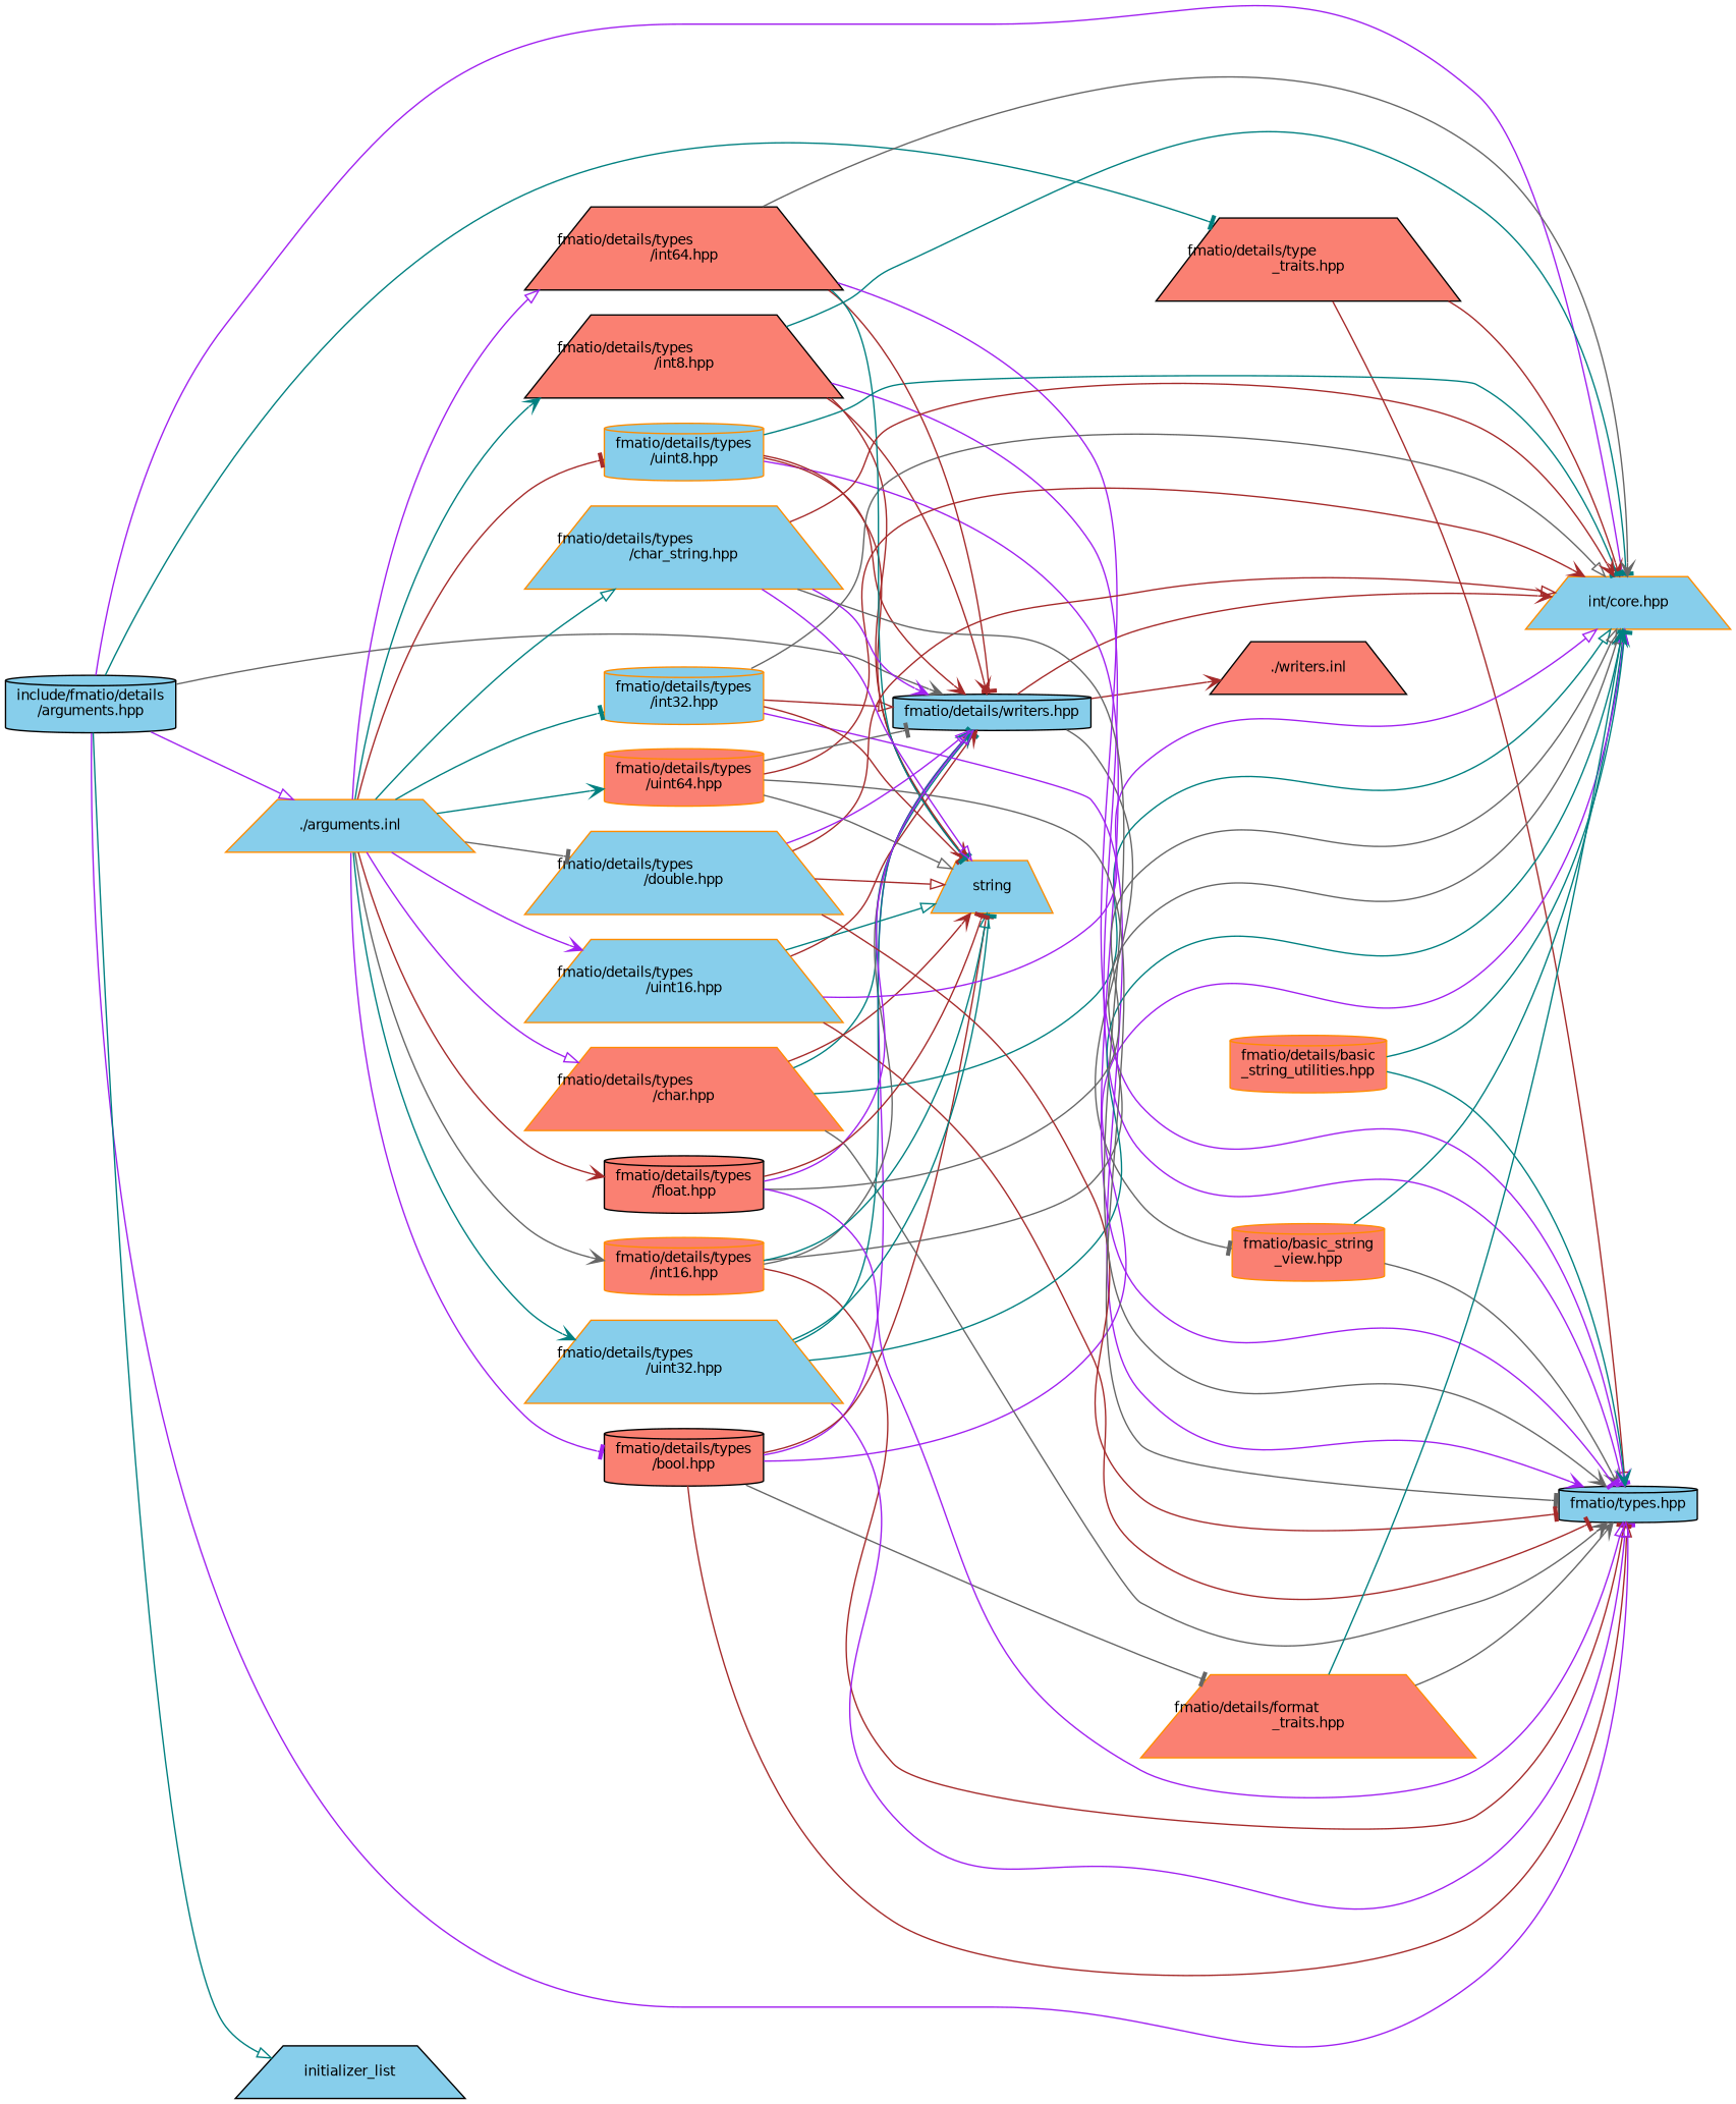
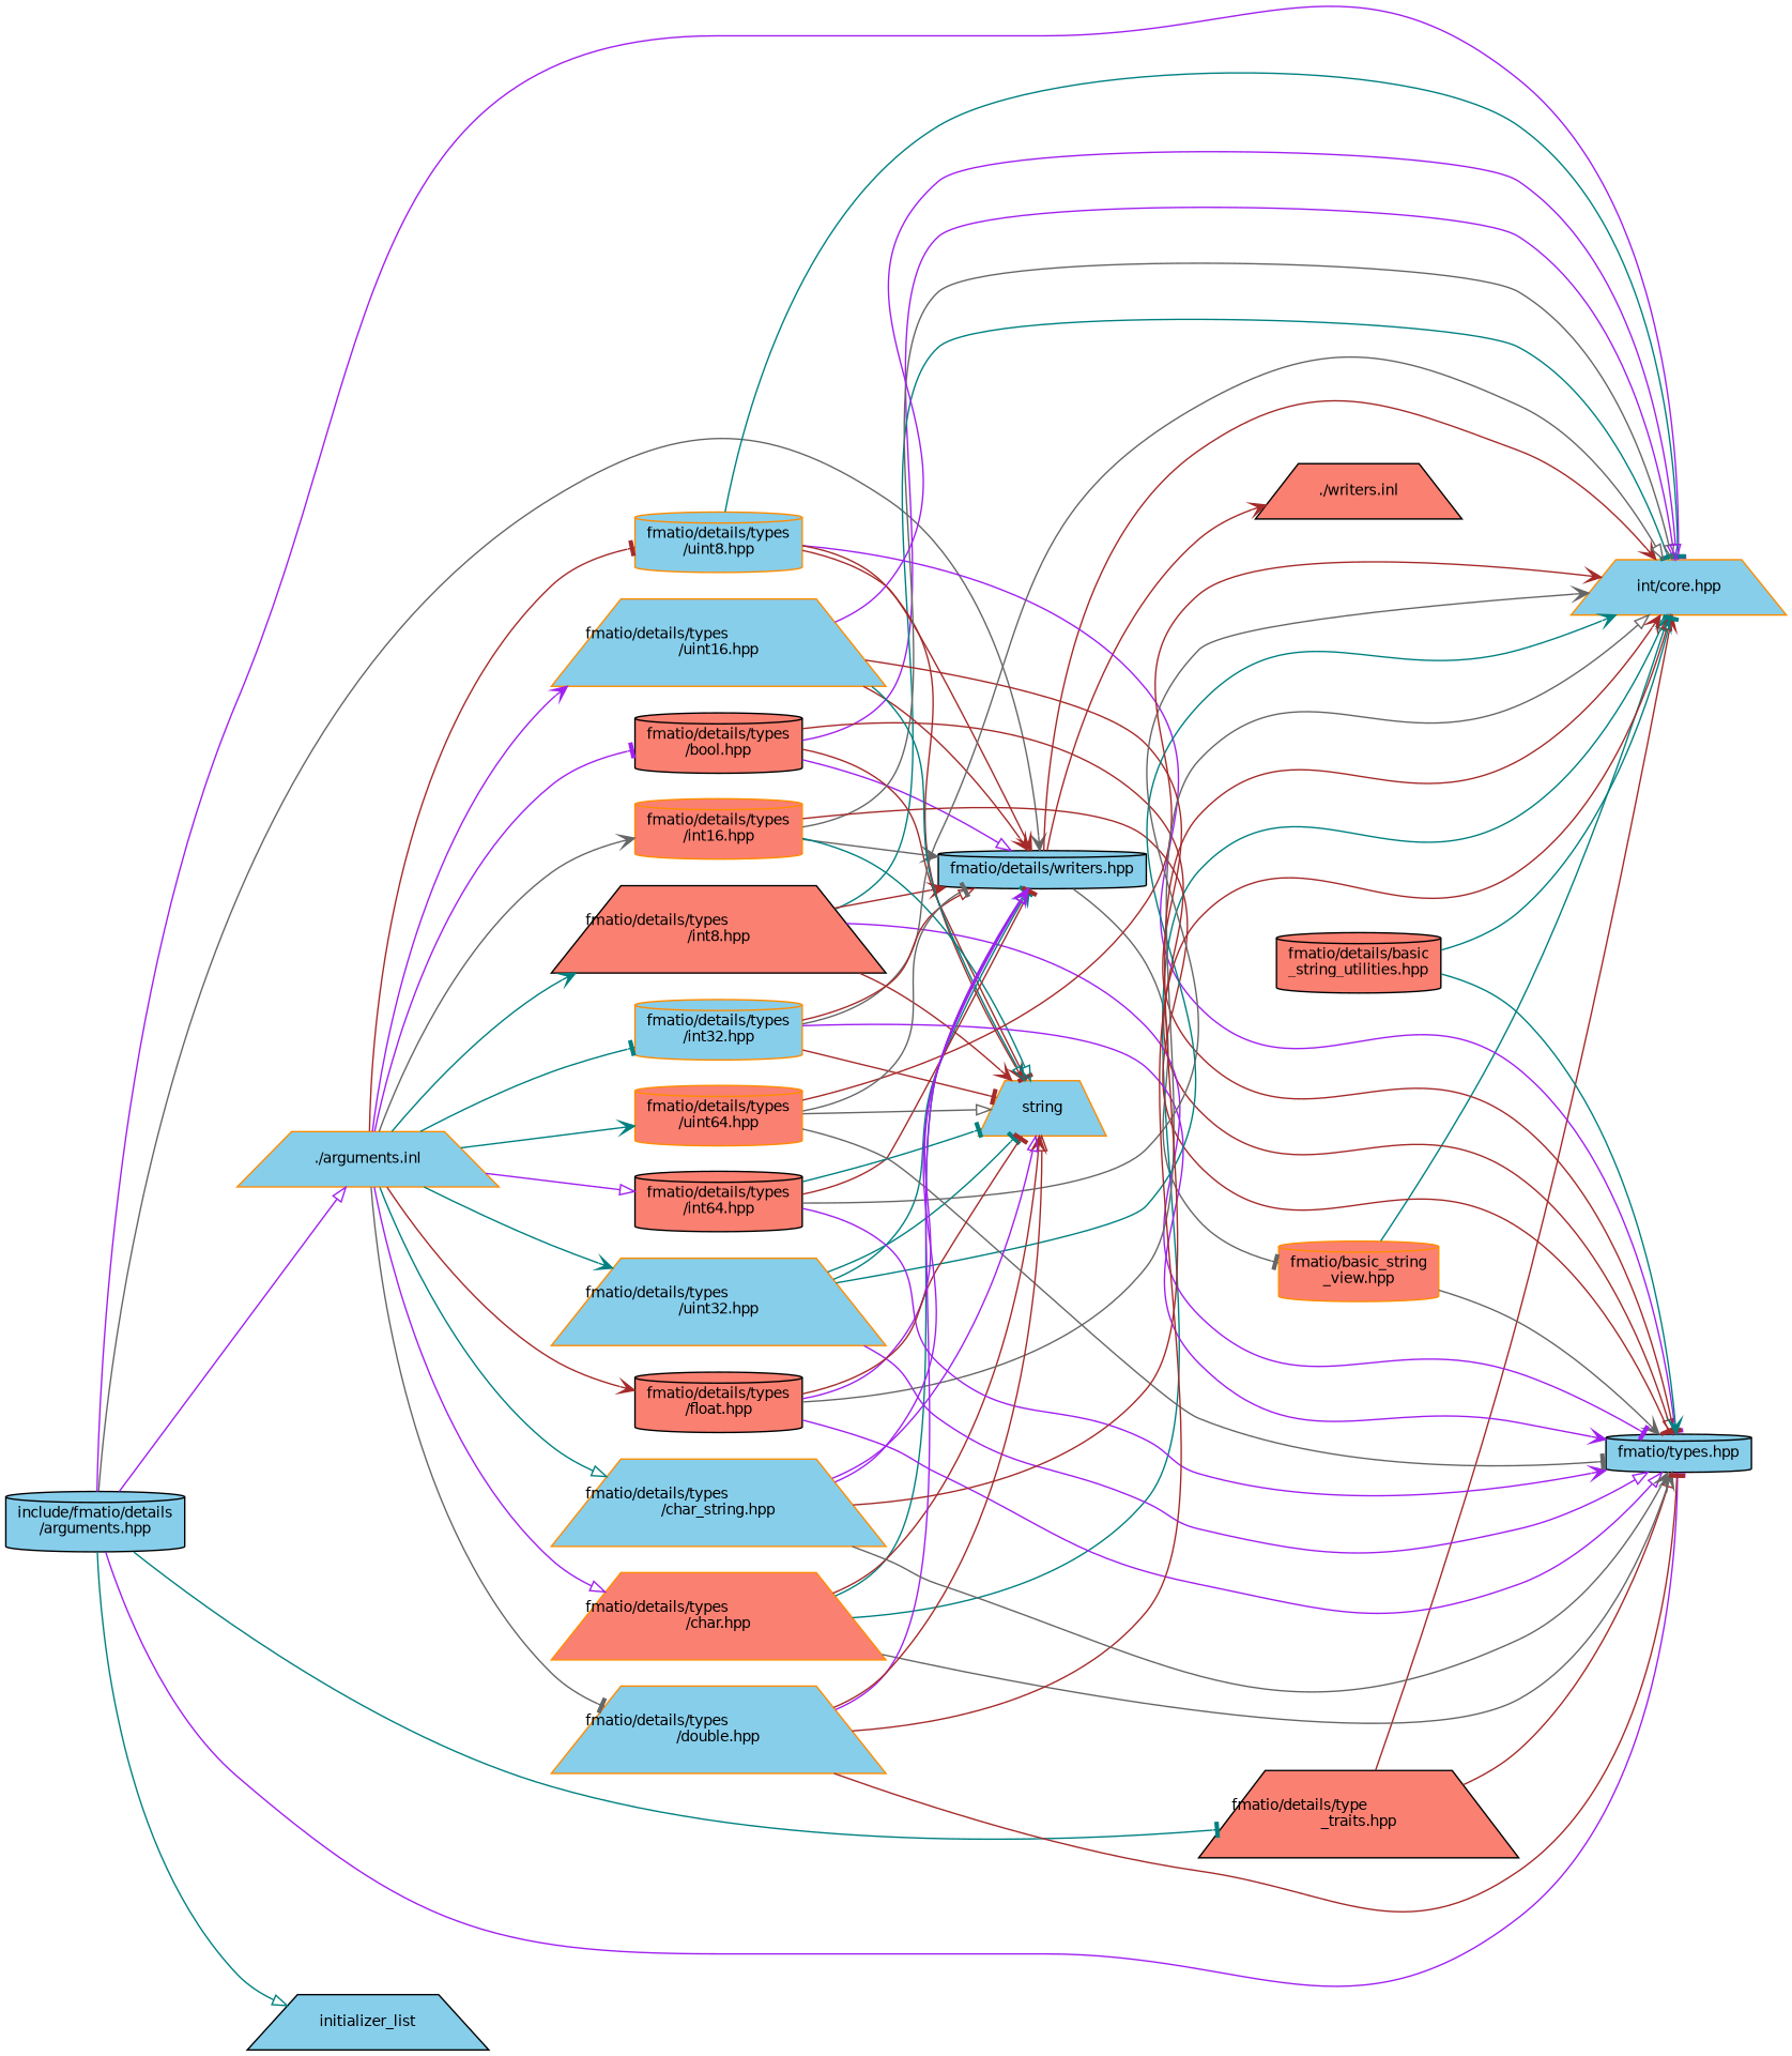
  digraph {
    rankdir=LR
    node [color=darkorange fillcolor=skyblue fontname=Helvetica fontsize=10 shape=trapezium style=filled]
    edge [arrowhead=vee color=brown fontname=Helvetica fontsize=10 labelfontname=Helvetica labelfontsize=10 style=solid]
    n1 [color=black fontcolor=black height=0.2 label="include/fmatio/details\l/arguments.hpp" shape=cylinder width=0.4]
    n2 [height=0.2 label="int/core.hpp" width=0.4]
    n3 [color=black height=0.2 label="fmatio/types.hpp" shape=cylinder width=0.4]
    n4 [color=black fillcolor=salmon height=0.2 label="fmatio/details/type\l_traits.hpp" width=0.4]
    n5 [color=black height=0.2 label="fmatio/details/writers.hpp" shape=cylinder width=0.4]
    n6 [color=black height=0.2 label=initializer_list width=0.4]
    n7 [height=0.2 label="./arguments.inl" width=0.4]
    n8 [fillcolor=salmon height=0.2 label="fmatio/basic_string\l_view.hpp" shape=cylinder width=0.4]
    n9 [color=black fillcolor=salmon height=0.2 label="./writers.inl" width=0.4]
    n10 [color=black fillcolor=salmon height=0.2 label="fmatio/details/types\l/bool.hpp" shape=cylinder width=0.4]
    n11 [fillcolor=salmon height=0.2 label="fmatio/details/types\l/char.hpp" width=0.4]
    n12 [color=black fillcolor=salmon height=0.2 label="fmatio/details/types\l/int8.hpp" width=0.4]
    n13 [height=0.2 label="fmatio/details/types\l/uint8.hpp" shape=cylinder width=0.4]
    n14 [fillcolor=salmon height=0.2 label="fmatio/details/types\l/int16.hpp" shape=cylinder width=0.4]
    n15 [height=0.2 label="fmatio/details/types\l/uint16.hpp" width=0.4]
    n16 [height=0.2 label="fmatio/details/types\l/int32.hpp" shape=cylinder width=0.4]
    n17 [height=0.2 label="fmatio/details/types\l/uint32.hpp" width=0.4]
-   n18 [color=black fillcolor=salmon height=0.2 label="fmatio/details/types\l/int64.hpp" width=0.4]
+   n18 [color=black fillcolor=salmon height=0.2 label="fmatio/details/types\l/int64.hpp" shape=cylinder width=0.4]
    n19 [fillcolor=salmon height=0.2 label="fmatio/details/types\l/uint64.hpp" shape=cylinder width=0.4]
    n20 [color=black fillcolor=salmon height=0.2 label="fmatio/details/types\l/float.hpp" shape=cylinder width=0.4]
    n21 [height=0.2 label="fmatio/details/types\l/double.hpp" width=0.4]
    n22 [height=0.2 label="fmatio/details/types\l/char_string.hpp" width=0.4]
-   n23 [fillcolor=salmon height=0.2 label="fmatio/details/basic\l_string_utilities.hpp" shape=cylinder width=0.4]
-   n24 [fillcolor=salmon height=0.2 label="fmatio/details/format\l_traits.hpp" width=0.4]
+   n23 [color=black fillcolor=salmon height=0.2 label="fmatio/details/basic\l_string_utilities.hpp" shape=cylinder width=0.4]
    n25 [height=0.2 label=string width=0.4]
    n1 -> n2 [arrowhead=tee color=purple]
    n1 -> n3 [arrowhead=tee color=purple]
    n1 -> n4 [arrowhead=tee color=teal]
    n1 -> n5 [color=gray40]
    n1 -> n6 [arrowhead=onormal color=teal]
    n1 -> n7 [arrowhead=onormal color=purple]
    n4 -> n2
    n4 -> n3 [arrowhead=onormal]
    n5 -> n2
    n5 -> n8 [arrowhead=tee color=gray40]
    n5 -> n9
    n7 -> n10 [arrowhead=tee color=purple]
    n7 -> n11 [arrowhead=onormal color=purple]
    n7 -> n12 [color=teal]
    n7 -> n13 [arrowhead=tee]
    n7 -> n14 [color=gray40]
    n7 -> n15 [color=purple]
    n7 -> n16 [arrowhead=tee color=teal]
    n7 -> n17 [color=teal]
    n7 -> n18 [arrowhead=onormal color=purple]
    n7 -> n19 [color=teal]
    n7 -> n20
    n7 -> n21 [arrowhead=tee color=gray40]
    n7 -> n22 [arrowhead=onormal color=teal]
    n8 -> n2 [color=teal]
    n8 -> n3 [color=gray40]
    n10 -> n2 [arrowhead=onormal color=purple]
    n10 -> n3 [arrowhead=onormal]
    n10 -> n5 [arrowhead=onormal color=purple]
-   n10 -> n24 [arrowhead=tee color=gray40]
    n10 -> n25 [arrowhead=tee]
    n11 -> n2 [arrowhead=onormal color=teal]
    n11 -> n3 [color=gray40]
    n11 -> n5 [arrowhead=tee color=teal]
    n11 -> n25
    n12 -> n2 [arrowhead=tee color=teal]
    n12 -> n3 [arrowhead=tee color=purple]
    n12 -> n5
    n12 -> n25
    n13 -> n2 [arrowhead=tee color=teal]
    n13 -> n3 [arrowhead=tee color=purple]
    n13 -> n5
    n13 -> n25
    n14 -> n2 [arrowhead=onormal color=gray40]
    n14 -> n3 [arrowhead=tee]
    n14 -> n5 [color=gray40]
    n14 -> n25 [arrowhead=onormal color=teal]
    n15 -> n2 [arrowhead=onormal color=purple]
    n15 -> n3 [arrowhead=tee]
    n15 -> n5
    n15 -> n25 [arrowhead=onormal color=teal]
    n16 -> n2 [arrowhead=onormal color=gray40]
    n16 -> n3 [color=purple]
    n16 -> n5 [arrowhead=onormal]
    n16 -> n25 [arrowhead=tee]
    n17 -> n2 [color=teal]
    n17 -> n3 [arrowhead=onormal color=purple]
    n17 -> n5 [color=teal]
    n17 -> n25 [arrowhead=tee color=teal]
    n18 -> n2 [color=gray40]
    n18 -> n3 [color=purple]
    n18 -> n5 [arrowhead=tee]
    n18 -> n25 [arrowhead=tee color=teal]
    n19 -> n2
    n19 -> n3 [arrowhead=tee color=gray40]
    n19 -> n5 [arrowhead=tee color=gray40]
    n19 -> n25 [arrowhead=onormal color=gray40]
    n20 -> n2 [arrowhead=onormal color=gray40]
    n20 -> n3 [arrowhead=onormal color=purple]
    n20 -> n5 [arrowhead=onormal color=purple]
    n20 -> n25 [arrowhead=tee]
    n21 -> n2 [arrowhead=onormal]
    n21 -> n3 [arrowhead=tee]
    n21 -> n5 [arrowhead=onormal color=purple]
    n21 -> n25 [arrowhead=onormal]
    n22 -> n2
    n22 -> n3 [color=gray40]
    n22 -> n5 [color=purple]
    n22 -> n25 [arrowhead=onormal color=purple]
    n23 -> n2 [arrowhead=tee color=teal]
    n23 -> n3 [color=teal]
-   n24 -> n2 [color=teal]
-   n24 -> n3 [color=gray40]
  }
